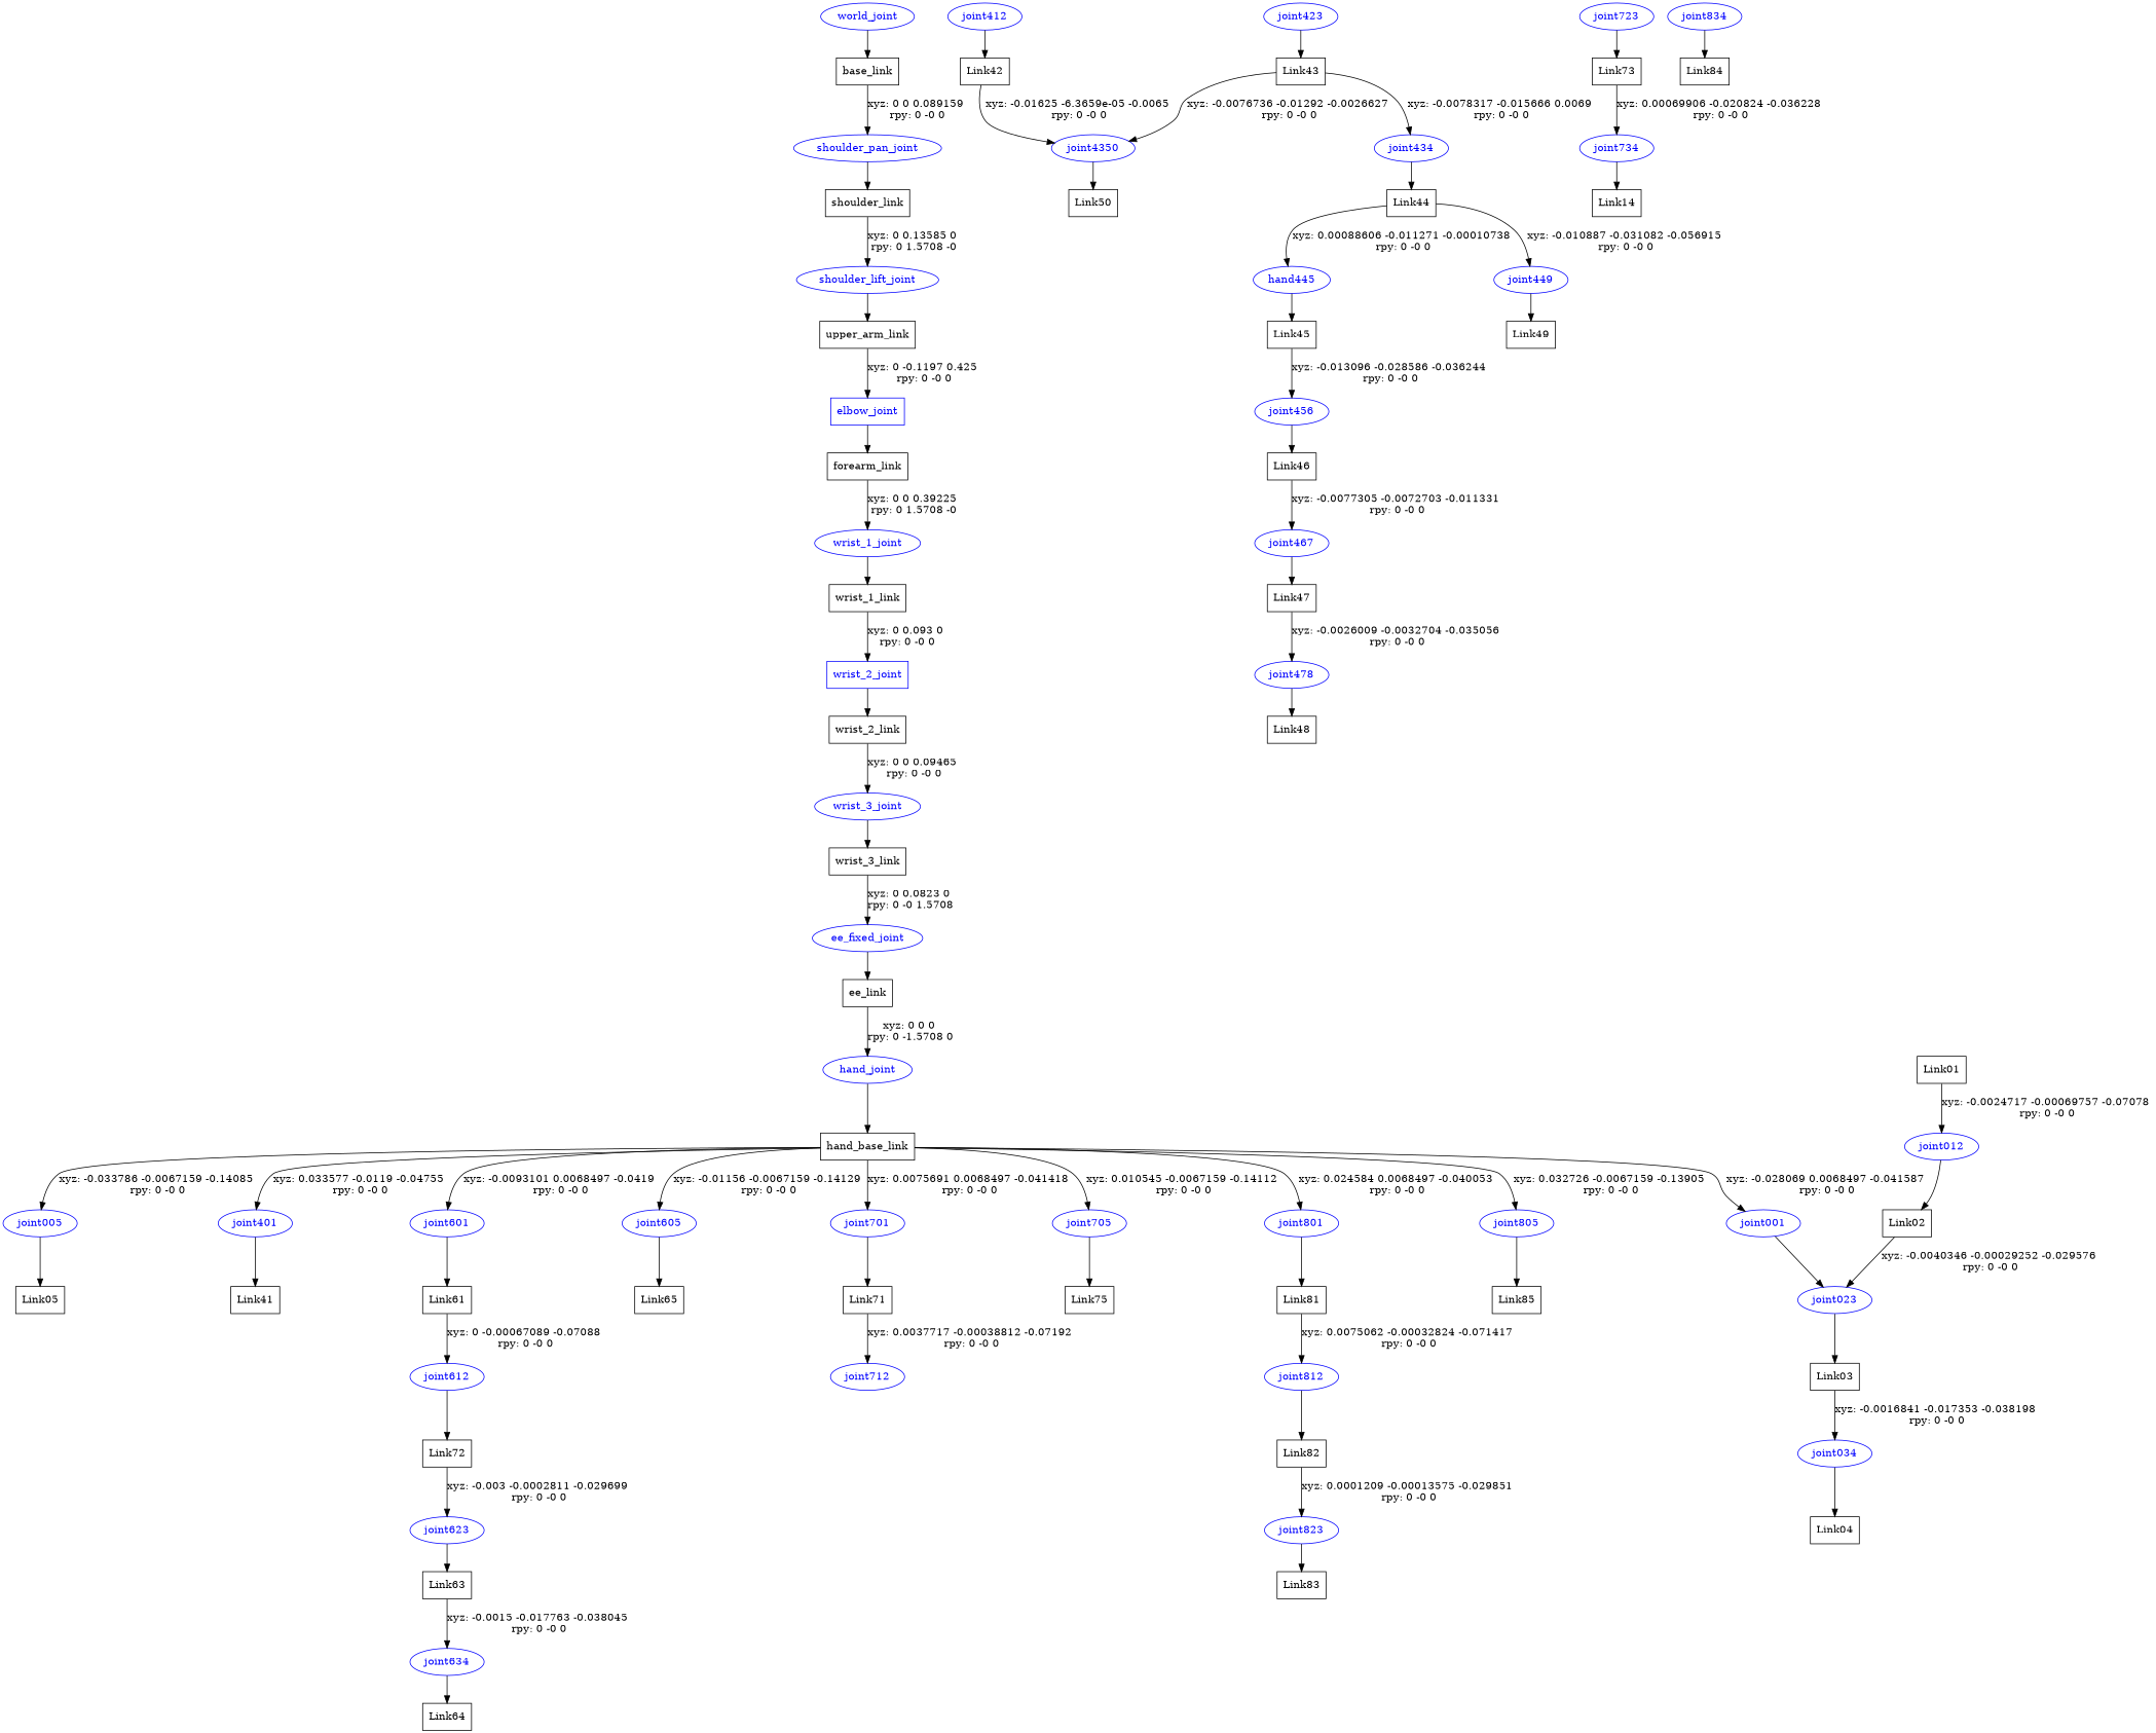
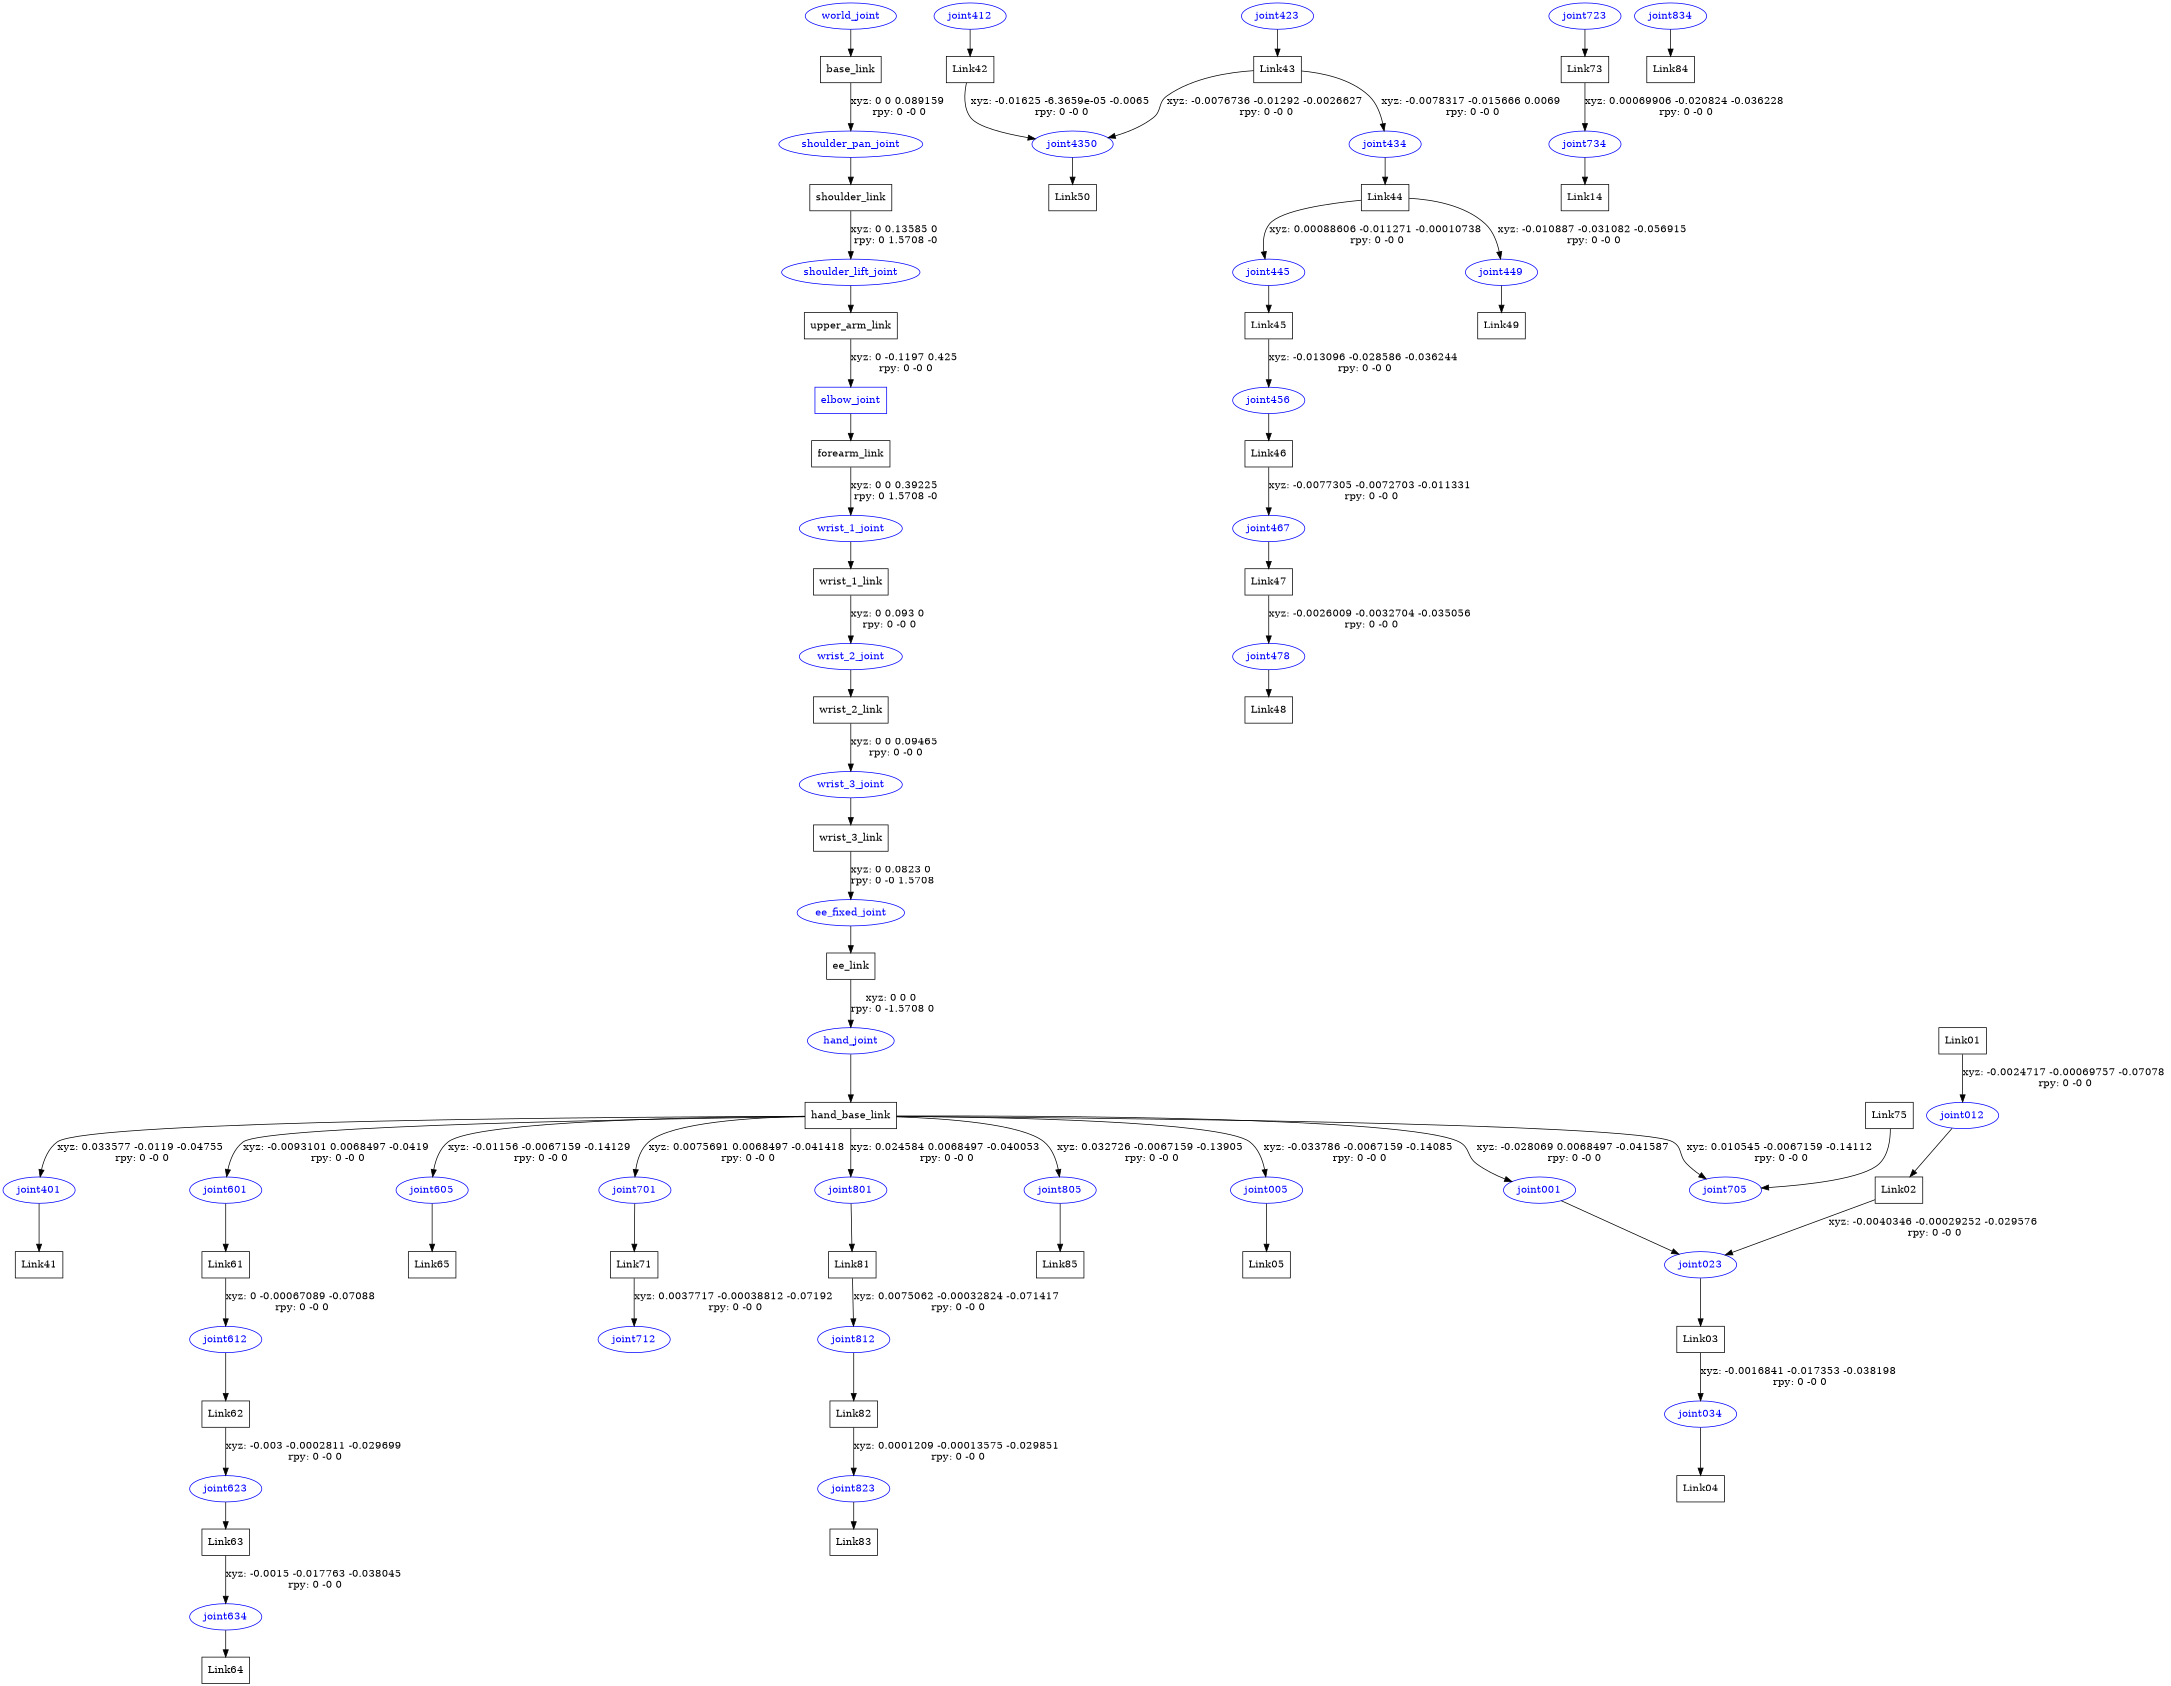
  digraph {
    node [color=blue fontcolor=blue shape=box]
    world_joint [shape=ellipse]
    n2 [label=base_link color="" fontcolor=""]
    shoulder_pan_joint [shape=ellipse]
    n4 [label=shoulder_link color="" fontcolor=""]
    shoulder_lift_joint [shape=ellipse]
    n6 [label=upper_arm_link color="" fontcolor=""]
    elbow_joint
    n8 [label=forearm_link color="" fontcolor=""]
    wrist_1_joint [shape=ellipse]
    n10 [label=wrist_1_link color="" fontcolor=""]
-   wrist_2_joint
+   wrist_2_joint [shape=ellipse]
    n12 [label=wrist_2_link color="" fontcolor=""]
    wrist_3_joint [shape=ellipse]
    n14 [label=wrist_3_link color="" fontcolor=""]
    ee_fixed_joint [shape=ellipse]
    n16 [label=ee_link color="" fontcolor=""]
    hand_joint [shape=ellipse]
    n18 [label=hand_base_link color="" fontcolor=""]
    joint001 [shape=ellipse]
    joint005 [shape=ellipse]
    joint401 [shape=ellipse]
    joint601 [shape=ellipse]
    joint605 [shape=ellipse]
    joint701 [shape=ellipse]
    joint705 [shape=ellipse]
    joint801 [shape=ellipse]
    joint805 [shape=ellipse]
    joint023 [shape=ellipse]
    n29 [label=Link05 color="" fontcolor=""]
    n30 [label=Link41 color="" fontcolor=""]
    n31 [label=Link61 color="" fontcolor=""]
    n32 [label=Link65 color="" fontcolor=""]
    n33 [label=Link71 color="" fontcolor=""]
    n34 [label=Link75 color="" fontcolor=""]
    n35 [label=Link81 color="" fontcolor=""]
    n36 [label=Link85 color="" fontcolor=""]
    n37 [label=Link01 color="" fontcolor=""]
    joint012 [shape=ellipse]
    n39 [label=Link02 color="" fontcolor=""]
    n40 [label=Link03 color="" fontcolor=""]
    joint034 [shape=ellipse]
    n42 [label=Link04 color="" fontcolor=""]
    joint412 [shape=ellipse]
    n44 [label=Link42 color="" fontcolor=""]
    joint4350 [shape=ellipse]
    joint423 [shape=ellipse]
    n47 [label=Link43 color="" fontcolor=""]
    joint434 [shape=ellipse]
    n49 [label=Link44 color="" fontcolor=""]
    n50 [label=Link50 color="" fontcolor=""]
-   joint445 [shape=ellipse label=hand445]
+   joint445 [shape=ellipse]
    joint449 [shape=ellipse]
    n53 [label=Link45 color="" fontcolor=""]
    n54 [label=Link49 color="" fontcolor=""]
    joint456 [shape=ellipse]
    n56 [label=Link46 color="" fontcolor=""]
    joint467 [shape=ellipse]
    n58 [label=Link47 color="" fontcolor=""]
    joint478 [shape=ellipse]
    n60 [label=Link48 color="" fontcolor=""]
    joint612 [shape=ellipse]
-   n62 [label=Link72 color="" fontcolor=""]
+   n62 [label=Link62 color="" fontcolor=""]
    joint623 [shape=ellipse]
    n64 [label=Link63 color="" fontcolor=""]
    joint634 [shape=ellipse]
    n66 [label=Link64 color="" fontcolor=""]
    joint712 [shape=ellipse]
    joint723 [shape=ellipse]
    n69 [label=Link73 color="" fontcolor=""]
    joint734 [shape=ellipse]
    n71 [label=Link14 color="" fontcolor=""]
    joint812 [shape=ellipse]
    n73 [label=Link82 color="" fontcolor=""]
    joint823 [shape=ellipse]
    n75 [label=Link83 color="" fontcolor=""]
    joint834 [shape=ellipse]
    n77 [label=Link84 color="" fontcolor=""]
    world_joint -> n2
    n2 -> shoulder_pan_joint [label="xyz: 0 0 0.089159 \nrpy: 0 -0 0"]
    shoulder_pan_joint -> n4
    n4 -> shoulder_lift_joint [label="xyz: 0 0.13585 0 \nrpy: 0 1.5708 -0"]
    shoulder_lift_joint -> n6
    n6 -> elbow_joint [label="xyz: 0 -0.1197 0.425 \nrpy: 0 -0 0"]
    elbow_joint -> n8
    n8 -> wrist_1_joint [label="xyz: 0 0 0.39225 \nrpy: 0 1.5708 -0"]
    wrist_1_joint -> n10
    n10 -> wrist_2_joint [label="xyz: 0 0.093 0 \nrpy: 0 -0 0"]
    wrist_2_joint -> n12
    n12 -> wrist_3_joint [label="xyz: 0 0 0.09465 \nrpy: 0 -0 0"]
    wrist_3_joint -> n14
    n14 -> ee_fixed_joint [label="xyz: 0 0.0823 0 \nrpy: 0 -0 1.5708"]
    ee_fixed_joint -> n16
    n16 -> hand_joint [label="xyz: 0 0 0 \nrpy: 0 -1.5708 0"]
    hand_joint -> n18
    n18 -> joint001 [label="xyz: -0.028069 0.0068497 -0.041587 \nrpy: 0 -0 0"]
    n18 -> joint005 [label="xyz: -0.033786 -0.0067159 -0.14085 \nrpy: 0 -0 0"]
    n18 -> joint401 [label="xyz: 0.033577 -0.0119 -0.04755 \nrpy: 0 -0 0"]
    n18 -> joint601 [label="xyz: -0.0093101 0.0068497 -0.0419 \nrpy: 0 -0 0"]
    n18 -> joint605 [label="xyz: -0.01156 -0.0067159 -0.14129 \nrpy: 0 -0 0"]
    n18 -> joint701 [label="xyz: 0.0075691 0.0068497 -0.041418 \nrpy: 0 -0 0"]
    n18 -> joint705 [label="xyz: 0.010545 -0.0067159 -0.14112 \nrpy: 0 -0 0"]
    n18 -> joint801 [label="xyz: 0.024584 0.0068497 -0.040053 \nrpy: 0 -0 0"]
    n18 -> joint805 [label="xyz: 0.032726 -0.0067159 -0.13905 \nrpy: 0 -0 0"]
    joint001 -> joint023
    joint005 -> n29
    joint401 -> n30
    joint601 -> n31
    joint605 -> n32
    joint701 -> n33
-   joint705 -> n34
+   n34 -> joint705
    joint801 -> n35
    joint805 -> n36
    joint023 -> n40
    n31 -> joint612 [label="xyz: 0 -0.00067089 -0.07088 \nrpy: 0 -0 0"]
    n33 -> joint712 [label="xyz: 0.0037717 -0.00038812 -0.07192 \nrpy: 0 -0 0"]
    n35 -> joint812 [label="xyz: 0.0075062 -0.00032824 -0.071417 \nrpy: 0 -0 0"]
    n37 -> joint012 [label="xyz: -0.0024717 -0.00069757 -0.07078 \nrpy: 0 -0 0"]
    joint012 -> n39
    n39 -> joint023 [label="xyz: -0.0040346 -0.00029252 -0.029576 \nrpy: 0 -0 0"]
    n40 -> joint034 [label="xyz: -0.0016841 -0.017353 -0.038198 \nrpy: 0 -0 0"]
    joint034 -> n42
    joint412 -> n44
    n44 -> joint4350 [label="xyz: -0.01625 -6.3659e-05 -0.0065 \nrpy: 0 -0 0"]
    joint4350 -> n50
    joint423 -> n47
    n47 -> joint4350 [label="xyz: -0.0076736 -0.01292 -0.0026627 \nrpy: 0 -0 0"]
    n47 -> joint434 [label="xyz: -0.0078317 -0.015666 0.0069 \nrpy: 0 -0 0"]
    joint434 -> n49
    n49 -> joint445 [label="xyz: 0.00088606 -0.011271 -0.00010738 \nrpy: 0 -0 0"]
    n49 -> joint449 [label="xyz: -0.010887 -0.031082 -0.056915 \nrpy: 0 -0 0"]
    joint445 -> n53
    joint449 -> n54
    n53 -> joint456 [label="xyz: -0.013096 -0.028586 -0.036244 \nrpy: 0 -0 0"]
    joint456 -> n56
    n56 -> joint467 [label="xyz: -0.0077305 -0.0072703 -0.011331 \nrpy: 0 -0 0"]
    joint467 -> n58
    n58 -> joint478 [label="xyz: -0.0026009 -0.0032704 -0.035056 \nrpy: 0 -0 0"]
    joint478 -> n60
    joint612 -> n62
    n62 -> joint623 [label="xyz: -0.003 -0.0002811 -0.029699 \nrpy: 0 -0 0"]
    joint623 -> n64
    n64 -> joint634 [label="xyz: -0.0015 -0.017763 -0.038045 \nrpy: 0 -0 0"]
    joint634 -> n66
    joint723 -> n69
    n69 -> joint734 [label="xyz: 0.00069906 -0.020824 -0.036228 \nrpy: 0 -0 0"]
    joint734 -> n71
    joint812 -> n73
    n73 -> joint823 [label="xyz: 0.0001209 -0.00013575 -0.029851 \nrpy: 0 -0 0"]
    joint823 -> n75
    joint834 -> n77
  }
